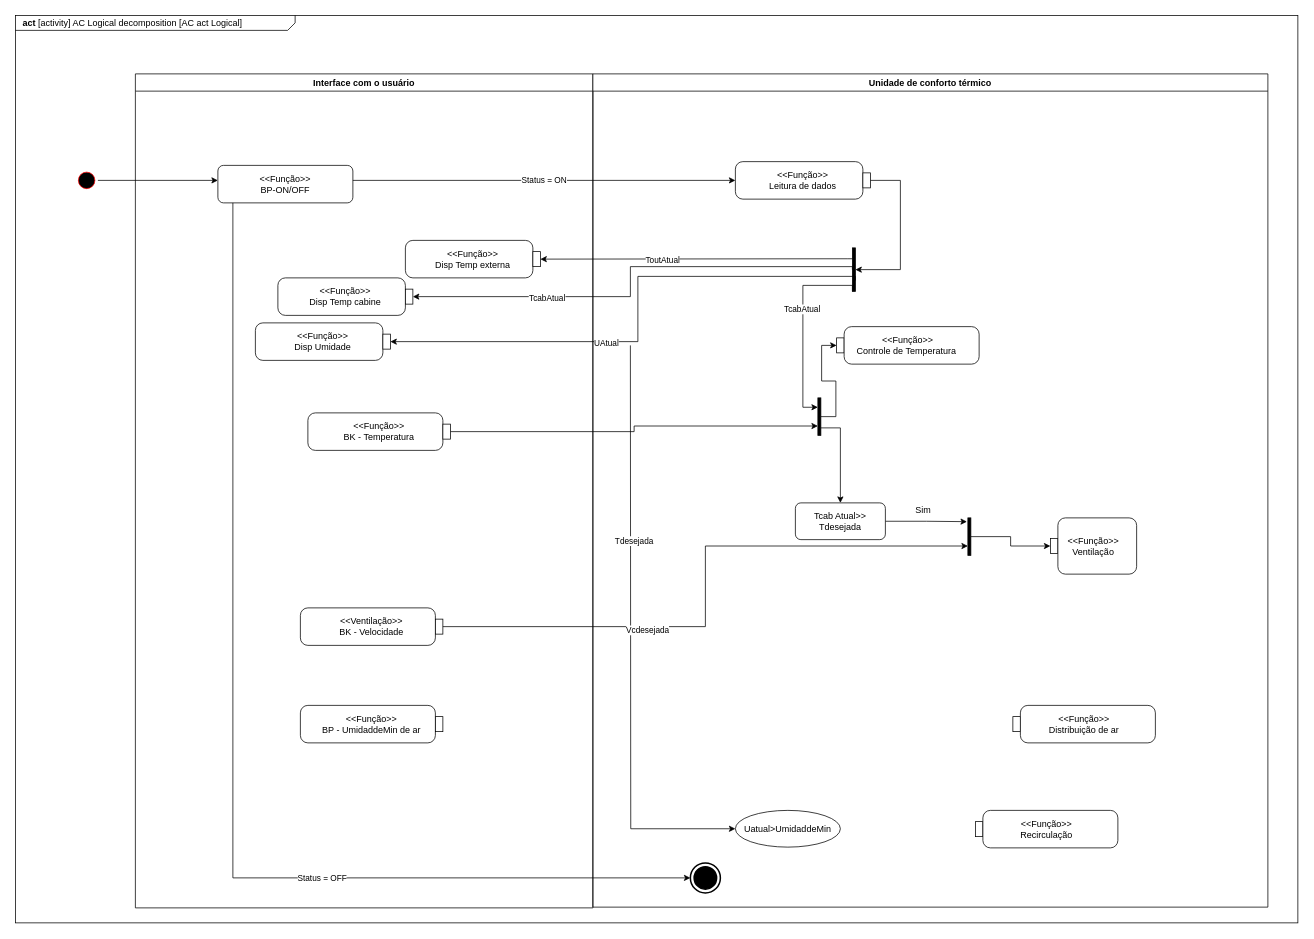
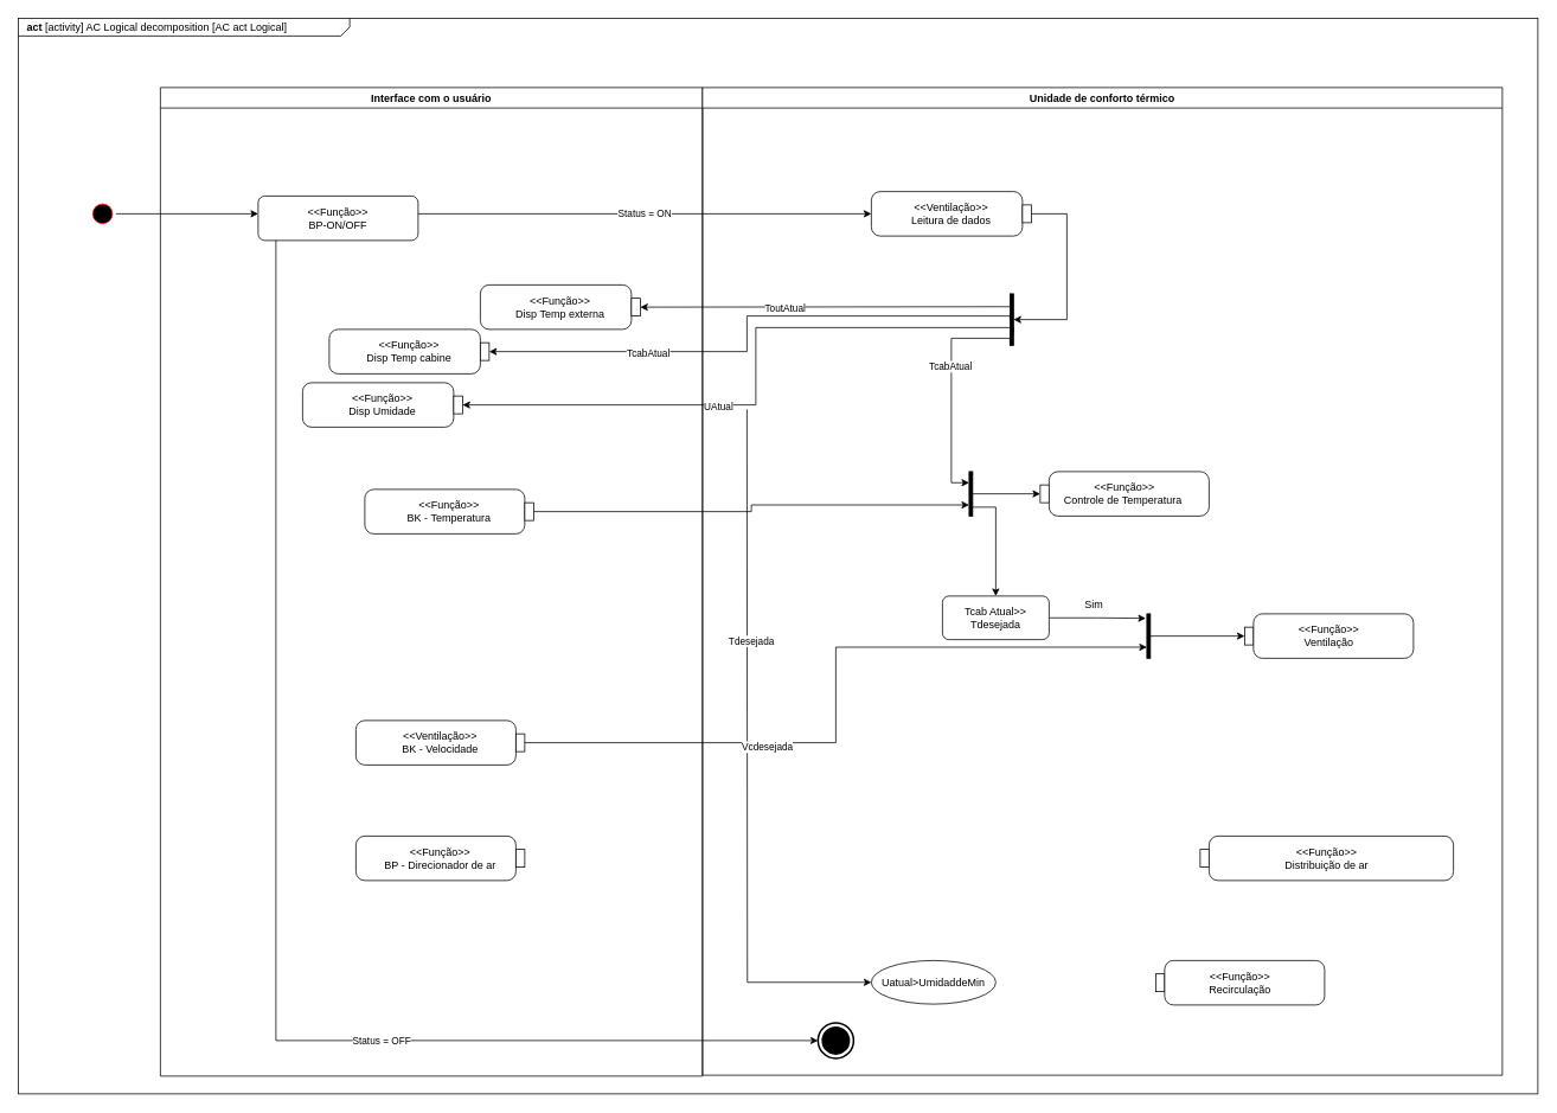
  <mxCell id="0" style=";html=1;" />
  <mxCell id="1" style=";html=1;" parent="0" />
  <mxCell id="2" value="Interface com o usuário" style="swimlane;whiteSpace=wrap" vertex="1" parent="1"><mxGeometry x="180" y="98" width="610" height="1112" as="geometry" /></mxCell>
  <mxCell id="3" value="&amp;lt;&amp;lt;Função&amp;gt;&amp;gt;&lt;br&gt;Disp Temp cabine" style="html=1;shape=mxgraph.sysml.objFlowR;whiteSpace=wrap;" vertex="1" parent="2"><mxGeometry x="190" y="272" width="180" height="50" as="geometry" /></mxCell>
  <mxCell id="4" value="&amp;lt;&amp;lt;Ventilação&amp;gt;&amp;gt;&lt;br&gt;BK - Velocidade" style="html=1;shape=mxgraph.sysml.objFlowR;whiteSpace=wrap;" vertex="1" parent="2"><mxGeometry x="220" y="712" width="190" height="50" as="geometry" /></mxCell>
- <mxCell id="5" value="&amp;lt;&amp;lt;Função&amp;gt;&amp;gt;&lt;br&gt;BP - UmidaddeMin de ar" style="html=1;shape=mxgraph.sysml.objFlowR;whiteSpace=wrap;" vertex="1" parent="2"><mxGeometry x="220" y="842" width="190" height="50" as="geometry" /></mxCell>
+ <mxCell id="5" value="&amp;lt;&amp;lt;Função&amp;gt;&amp;gt;&lt;br&gt;BP - Direcionador de ar" style="html=1;shape=mxgraph.sysml.objFlowR;whiteSpace=wrap;" vertex="1" parent="2"><mxGeometry x="220" y="842" width="190" height="50" as="geometry" /></mxCell>
  <mxCell id="6" value="&amp;lt;&amp;lt;Função&amp;gt;&amp;gt;&lt;br&gt;Disp Umidade" style="html=1;shape=mxgraph.sysml.objFlowR;whiteSpace=wrap;" vertex="1" parent="2"><mxGeometry x="160" y="332" width="180" height="50" as="geometry" /></mxCell>
  <mxCell id="7" value="&amp;lt;&amp;lt;Função&amp;gt;&amp;gt;&lt;br&gt;BP-ON/OFF" style="shape=rect;html=1;rounded=1;whiteSpace=wrap;align=center;" vertex="1" parent="2"><mxGeometry x="110" y="122" width="180" height="50" as="geometry" /></mxCell>
  <mxCell id="8" value="Unidade de conforto térmico" style="swimlane;whiteSpace=wrap" vertex="1" parent="1"><mxGeometry x="790" y="98" width="900" height="1111" as="geometry" /></mxCell>
  <mxCell id="9" value="" style="shape=rect;html=1;fillColor=#000000;verticalLabelPosition=bottom;verticalAlignment=top;" vertex="1" parent="8"><mxGeometry x="346" y="232" width="4" height="58" as="geometry" /></mxCell>
  <mxCell id="10" value="" style="shape=rect;html=1;fillColor=#000000;verticalLabelPosition=bottom;verticalAlignment=top;" vertex="1" parent="8"><mxGeometry x="300" y="432" width="4" height="50" as="geometry" /></mxCell>
  <mxCell id="11" style="edgeStyle=orthogonalEdgeStyle;rounded=0;orthogonalLoop=1;jettySize=auto;html=1;exitX=0;exitY=1;exitDx=0;exitDy=0;entryX=0;entryY=0.25;entryDx=0;entryDy=0;" edge="1" parent="8" source="9" target="10"><mxGeometry relative="1" as="geometry"><Array as="points"><mxPoint x="280" y="282" /><mxPoint x="280" y="444" /></Array></mxGeometry></mxCell>
  <mxCell id="12" value="TcabAtual" style="edgeLabel;html=1;align=center;verticalAlign=middle;resizable=0;points=[];" vertex="1" connectable="0" parent="11"><mxGeometry x="-0.181" y="-2" relative="1" as="geometry"><mxPoint as="offset" /></mxGeometry></mxCell>
  <mxCell id="13" style="edgeStyle=orthogonalEdgeStyle;rounded=0;orthogonalLoop=1;jettySize=auto;html=1;exitX=1;exitY=0.5;exitDx=0;exitDy=0;entryX=0;entryY=0.5;entryDx=0;entryDy=0;startArrow=none;startFill=0;endArrow=classic;endFill=1;" edge="1" parent="8" source="14" target="15"><mxGeometry relative="1" as="geometry" /></mxCell>
  <mxCell id="14" value="" style="shape=rect;html=1;fillColor=#000000;verticalLabelPosition=bottom;verticalAlignment=top;" vertex="1" parent="8"><mxGeometry x="500" y="592" width="4" height="50" as="geometry" /></mxCell>
- <mxCell id="15" value="&amp;lt;&amp;lt;Função&amp;gt;&amp;gt;&lt;br&gt;Ventilação" style="html=1;shape=mxgraph.sysml.objFlowL;whiteSpace=wrap;" vertex="1" parent="8"><mxGeometry x="610" y="592" width="115" height="75" as="geometry" /></mxCell>
+ <mxCell id="15" value="&amp;lt;&amp;lt;Função&amp;gt;&amp;gt;&lt;br&gt;Ventilação" style="html=1;shape=mxgraph.sysml.objFlowL;whiteSpace=wrap;" vertex="1" parent="8"><mxGeometry x="610" y="592" width="190" height="50" as="geometry" /></mxCell>
  <mxCell id="16" style="edgeStyle=orthogonalEdgeStyle;rounded=0;orthogonalLoop=1;jettySize=auto;html=1;exitX=1;exitY=0.5;exitDx=0;exitDy=0;entryX=-0.308;entryY=0.101;entryDx=0;entryDy=0;startArrow=none;startFill=0;endArrow=classic;endFill=1;entryPerimeter=0;" edge="1" parent="8" source="17" target="14"><mxGeometry relative="1" as="geometry" /></mxCell>
  <mxCell id="17" value="Tcab Atual&amp;gt;&amp;gt; Tdesejada" style="whiteSpace=wrap;html=1;rounded=1;" vertex="1" parent="8"><mxGeometry x="270" y="572" width="120" height="49" as="geometry" /></mxCell>
  <mxCell id="18" style="edgeStyle=orthogonalEdgeStyle;rounded=0;orthogonalLoop=1;jettySize=auto;html=1;startArrow=classic;startFill=1;endArrow=none;endFill=0;entryX=1;entryY=0.8;entryDx=0;entryDy=0;entryPerimeter=0;exitX=0.5;exitY=0;exitDx=0;exitDy=0;" edge="1" parent="8" source="17" target="10"><mxGeometry relative="1" as="geometry"><mxPoint x="414" y="472" as="targetPoint" /><mxPoint x="304" y="562" as="sourcePoint" /><Array as="points"><mxPoint x="330" y="472" /></Array></mxGeometry></mxCell>
  <mxCell id="19" value="Sim" style="text;html=1;align=center;verticalAlign=middle;resizable=0;points=[];autosize=1;strokeColor=none;fillColor=none;" vertex="1" parent="8"><mxGeometry x="420" y="572" width="40" height="20" as="geometry" /></mxCell>
- <mxCell id="20" value="&amp;lt;&amp;lt;Função&amp;gt;&amp;gt;&lt;br&gt;Distribuição de ar" style="html=1;shape=mxgraph.sysml.objFlowL;whiteSpace=wrap;" vertex="1" parent="8"><mxGeometry x="560" y="842" width="190" height="50" as="geometry" /></mxCell>
+ <mxCell id="20" value="&amp;lt;&amp;lt;Função&amp;gt;&amp;gt;&lt;br&gt;Distribuição de ar" style="html=1;shape=mxgraph.sysml.objFlowL;whiteSpace=wrap;" vertex="1" parent="8"><mxGeometry x="560" y="842" width="285" height="50" as="geometry" /></mxCell>
  <mxCell id="21" value="&amp;lt;&amp;lt;Função&amp;gt;&amp;gt;&lt;br&gt;Recirculação" style="html=1;shape=mxgraph.sysml.objFlowL;whiteSpace=wrap;" vertex="1" parent="8"><mxGeometry x="510" y="982" width="190" height="50" as="geometry" /></mxCell>
  <mxCell id="22" value="" style="edgeStyle=orthogonalEdgeStyle;rounded=0;orthogonalLoop=1;jettySize=auto;html=1;startArrow=classic;startFill=1;endArrow=none;endFill=0;" edge="1" parent="8" source="23"><mxGeometry relative="1" as="geometry"><mxPoint x="50" y="362" as="targetPoint" /></mxGeometry></mxCell>
  <mxCell id="23" value="Uatual&amp;gt;UmidaddeMin" style="ellipse;whiteSpace=wrap;html=1;" vertex="1" parent="8"><mxGeometry x="190" y="982" width="140" height="49" as="geometry" /></mxCell>
  <mxCell id="24" value="" style="html=1;shape=mxgraph.sysml.actFinal;strokeWidth=2;verticalLabelPosition=bottom;verticalAlignment=top;" vertex="1" parent="8"><mxGeometry x="130" y="1052" width="40" height="40" as="geometry" /></mxCell>
  <mxCell id="25" value="Status = ON" style="edgeStyle=orthogonalEdgeStyle;rounded=0;orthogonalLoop=1;jettySize=auto;html=1;" edge="1" parent="1" source="7"><mxGeometry relative="1" as="geometry"><mxPoint x="980" y="240" as="targetPoint" /><Array as="points"><mxPoint x="740" y="240" /><mxPoint x="740" y="240" /></Array></mxGeometry></mxCell>
  <mxCell id="26" style="edgeStyle=orthogonalEdgeStyle;rounded=0;orthogonalLoop=1;jettySize=auto;html=1;entryX=1;entryY=0.5;entryDx=0;entryDy=0;" edge="1" parent="1" source="27" target="9"><mxGeometry relative="1" as="geometry"><mxPoint x="1170" y="355" as="targetPoint" /><Array as="points"><mxPoint x="1200" y="240" /><mxPoint x="1200" y="359" /></Array></mxGeometry></mxCell>
- <mxCell id="27" value="&amp;lt;&amp;lt;Função&amp;gt;&amp;gt;&lt;br&gt;Leitura de dados" style="html=1;shape=mxgraph.sysml.objFlowR;whiteSpace=wrap;" vertex="1" parent="1"><mxGeometry x="980" y="215" width="180" height="50" as="geometry" /></mxCell>
+ <mxCell id="27" value="&amp;lt;&amp;lt;Ventilação&amp;gt;&amp;gt;&lt;br&gt;Leitura de dados" style="html=1;shape=mxgraph.sysml.objFlowR;whiteSpace=wrap;" vertex="1" parent="1"><mxGeometry x="980" y="215" width="180" height="50" as="geometry" /></mxCell>
  <mxCell id="28" value="&amp;lt;&amp;lt;Função&amp;gt;&amp;gt;&lt;br&gt;Disp Temp externa" style="html=1;shape=mxgraph.sysml.objFlowR;whiteSpace=wrap;" vertex="1" parent="1"><mxGeometry x="540" y="320" width="180" height="50" as="geometry" /></mxCell>
  <mxCell id="29" style="edgeStyle=orthogonalEdgeStyle;rounded=0;orthogonalLoop=1;jettySize=auto;html=1;exitX=0;exitY=0.25;exitDx=0;exitDy=0;entryX=1;entryY=0.5;entryDx=0;entryDy=0;entryPerimeter=0;" edge="1" parent="1" source="9" target="28"><mxGeometry relative="1" as="geometry"><Array as="points"><mxPoint x="1130" y="345" /></Array></mxGeometry></mxCell>
  <mxCell id="30" value="ToutAtual" style="edgeLabel;html=1;align=center;verticalAlign=middle;resizable=0;points=[];" vertex="1" connectable="0" parent="29"><mxGeometry x="0.222" y="1" relative="1" as="geometry"><mxPoint as="offset" /></mxGeometry></mxCell>
  <mxCell id="31" style="edgeStyle=orthogonalEdgeStyle;rounded=0;orthogonalLoop=1;jettySize=auto;html=1;exitX=0;exitY=0.5;exitDx=0;exitDy=0;entryX=1;entryY=0.5;entryDx=0;entryDy=0;entryPerimeter=0;" edge="1" parent="1" source="9" target="3"><mxGeometry relative="1" as="geometry"><Array as="points"><mxPoint x="840" y="355" /><mxPoint x="840" y="395" /></Array></mxGeometry></mxCell>
  <mxCell id="32" value="TcabAtual" style="edgeLabel;html=1;align=center;verticalAlign=middle;resizable=0;points=[];" vertex="1" connectable="0" parent="31"><mxGeometry x="0.436" y="1" relative="1" as="geometry"><mxPoint as="offset" /></mxGeometry></mxCell>
  <mxCell id="33" style="edgeStyle=orthogonalEdgeStyle;rounded=0;orthogonalLoop=1;jettySize=auto;html=1;exitX=1;exitY=0.75;exitDx=0;exitDy=0;entryX=1;entryY=0.5;entryDx=0;entryDy=0;entryPerimeter=0;" edge="1" parent="1" source="9" target="6"><mxGeometry relative="1" as="geometry"><Array as="points"><mxPoint x="1140" y="368" /><mxPoint x="850" y="368" /><mxPoint x="850" y="455" /></Array></mxGeometry></mxCell>
  <mxCell id="34" value="UAtual" style="edgeLabel;html=1;align=center;verticalAlign=middle;resizable=0;points=[];" vertex="1" connectable="0" parent="33"><mxGeometry x="0.193" y="1" relative="1" as="geometry"><mxPoint as="offset" /></mxGeometry></mxCell>
  <mxCell id="35" value="Tdesejada" style="edgeStyle=orthogonalEdgeStyle;rounded=0;orthogonalLoop=1;jettySize=auto;html=1;entryX=0;entryY=0.75;entryDx=0;entryDy=0;" edge="1" parent="1" source="36" target="10"><mxGeometry x="-0.015" y="-145" relative="1" as="geometry"><mxPoint x="-145" y="146" as="offset" /></mxGeometry></mxCell>
  <mxCell id="36" value="&amp;lt;&amp;lt;Função&amp;gt;&amp;gt;&lt;br&gt;BK - Temperatura" style="html=1;shape=mxgraph.sysml.objFlowR;whiteSpace=wrap;" vertex="1" parent="1"><mxGeometry x="410" y="550" width="190" height="50" as="geometry" /></mxCell>
- <mxCell id="37" value="&amp;lt;&amp;lt;Função&amp;gt;&amp;gt;&lt;br&gt;Controle de Temperatura&amp;nbsp;" style="html=1;shape=mxgraph.sysml.objFlowL;whiteSpace=wrap;" vertex="1" parent="1"><mxGeometry x="1115" y="435" width="190" height="50" as="geometry" /></mxCell>
+ <mxCell id="37" value="&amp;lt;&amp;lt;Função&amp;gt;&amp;gt;&lt;br&gt;Controle de Temperatura&amp;nbsp;" style="html=1;shape=mxgraph.sysml.objFlowL;whiteSpace=wrap;" vertex="1" parent="1"><mxGeometry x="1170" y="530" width="190" height="50" as="geometry" /></mxCell>
  <mxCell id="38" style="edgeStyle=orthogonalEdgeStyle;rounded=0;orthogonalLoop=1;jettySize=auto;html=1;entryX=0;entryY=0.5;entryDx=0;entryDy=0;entryPerimeter=0;" edge="1" parent="1" source="10" target="37"><mxGeometry relative="1" as="geometry" /></mxCell>
  <mxCell id="39" value="&lt;p style=&quot;margin: 0px ; margin-top: 4px ; margin-left: 10px ; text-align: left&quot;&gt;&lt;b&gt;act&lt;/b&gt; [activity] AC Logical decomposition [AC act Logical]&lt;/p&gt;" style="html=1;strokeWidth=1;shape=mxgraph.sysml.package;html=1;overflow=fill;whiteSpace=wrap;fillColor=none;gradientColor=none;fontSize=12;align=center;labelX=373.98;" vertex="1" parent="1"><mxGeometry x="20" y="20" width="1710" height="1210" as="geometry" /></mxCell>
  <mxCell id="40" style="edgeStyle=orthogonalEdgeStyle;rounded=0;orthogonalLoop=1;jettySize=auto;html=1;entryX=0;entryY=0.75;entryDx=0;entryDy=0;startArrow=none;startFill=0;endArrow=classic;endFill=1;" edge="1" parent="1" source="4" target="14"><mxGeometry relative="1" as="geometry" /></mxCell>
  <mxCell id="41" value="Vcdesejada" style="edgeLabel;html=1;align=center;verticalAlign=middle;resizable=0;points=[];" vertex="1" connectable="0" parent="40"><mxGeometry x="-0.33" y="-4" relative="1" as="geometry"><mxPoint x="1" as="offset" /></mxGeometry></mxCell>
  <mxCell id="42" style="edgeStyle=orthogonalEdgeStyle;rounded=0;orthogonalLoop=1;jettySize=auto;html=1;entryX=0;entryY=0.5;entryDx=0;entryDy=0;entryPerimeter=0;startArrow=none;startFill=0;endArrow=classic;endFill=1;" edge="1" parent="1" source="7" target="24"><mxGeometry relative="1" as="geometry"><Array as="points"><mxPoint x="310" y="1170" /></Array></mxGeometry></mxCell>
  <mxCell id="43" value="Status = OFF" style="edgeLabel;html=1;align=center;verticalAlign=middle;resizable=0;points=[];" vertex="1" connectable="0" parent="42"><mxGeometry x="0.35" relative="1" as="geometry"><mxPoint x="-1" as="offset" /></mxGeometry></mxCell>
  <mxCell id="44" style="edgeStyle=orthogonalEdgeStyle;rounded=0;orthogonalLoop=1;jettySize=auto;html=1;startArrow=none;startFill=0;endArrow=classic;endFill=1;" edge="1" parent="1" source="45"><mxGeometry relative="1" as="geometry"><mxPoint x="290" y="240" as="targetPoint" /><Array as="points"><mxPoint x="290" y="240" /></Array></mxGeometry></mxCell>
  <mxCell id="45" value="c" style="ellipse;shape=startState;fillColor=#000000;strokeColor=#ff0000;" vertex="1" parent="1"><mxGeometry x="100" y="225" width="30" height="30" as="geometry" /></mxCell>
